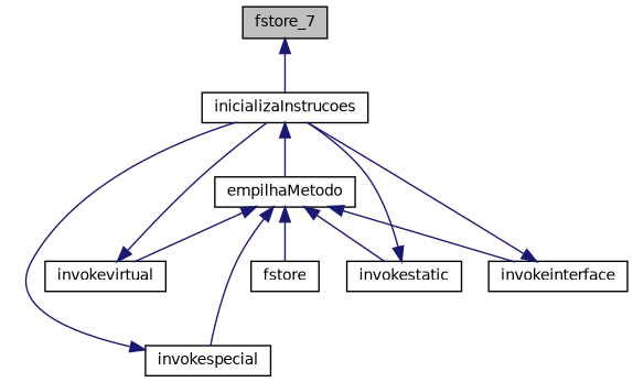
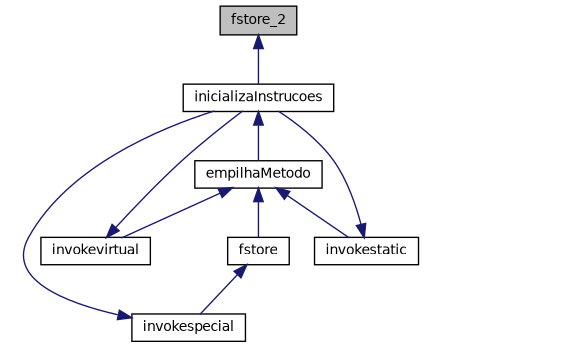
  digraph {
    rankdir=TB
    node [color=black fillcolor=white fontname=Helvetica fontsize=10 shape=record style=filled]
    edge [color=midnightblue dir=back fontname=Helvetica fontsize=10 labelfontname=Helvetica labelfontsize=10 style=solid]
-   n1 [fillcolor=grey75 fontcolor=black height=0.2 label=fstore_7 width=0.4]
+   n1 [fillcolor=grey75 fontcolor=black height=0.2 label=fstore_2 width=0.4]
    n2 [height=0.2 label=inicializaInstrucoes width=0.4]
    n3 [height=0.2 label=empilhaMetodo width=0.4]
    n4 [height=0.2 label=invokevirtual width=0.4]
    n5 [height=0.2 label=invokespecial width=0.4]
    n6 [height=0.2 label=invokestatic width=0.4]
-   n7 [height=0.2 label=invokeinterface width=0.4]
    n8 [height=0.2 label=fstore width=0.4]
    n1 -> n2
    n2 -> n3
    n3 -> n4
-   n3 -> n5
+   n8 -> n5
    n3 -> n6
-   n3 -> n7
    n3 -> n8
    n4 -> n2
    n5 -> n2
    n6 -> n2
-   n7 -> n2
  }
